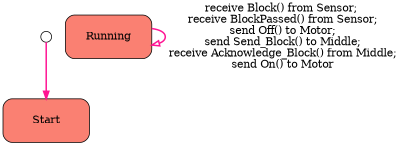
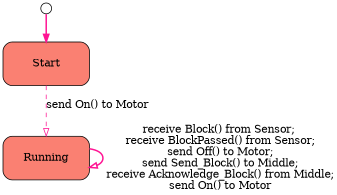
  digraph {
    compound=true
    rank=LR
    node [shape=Mrecord style=filled fillcolor=salmon]
    edge [color=deeppink style=bold arrowhead=onormal]
    Start_extra [height=0.2 shape=point fillcolor=white]
    Start [height=0.8 width=1.6]
    Running [height=0.8 width=1.6]
    Start_extra -> Start [arrowhead=normal]
+   Start -> Running [label="send On() to Motor" style=dashed]
    Running -> Running [label="receive Block() from Sensor;\n receive BlockPassed() from Sensor;\n send Off() to Motor;\n send Send_Block() to Middle;\n receive Acknowledge_Block() from Middle;\n send On() to Motor"]
  }
